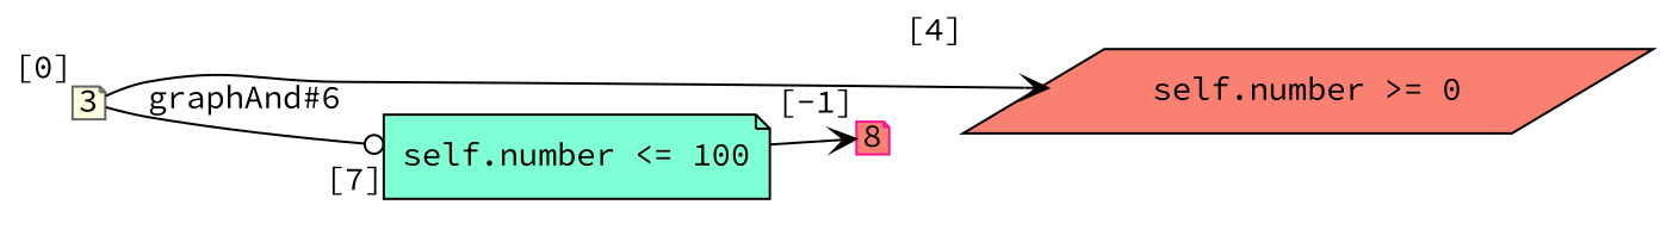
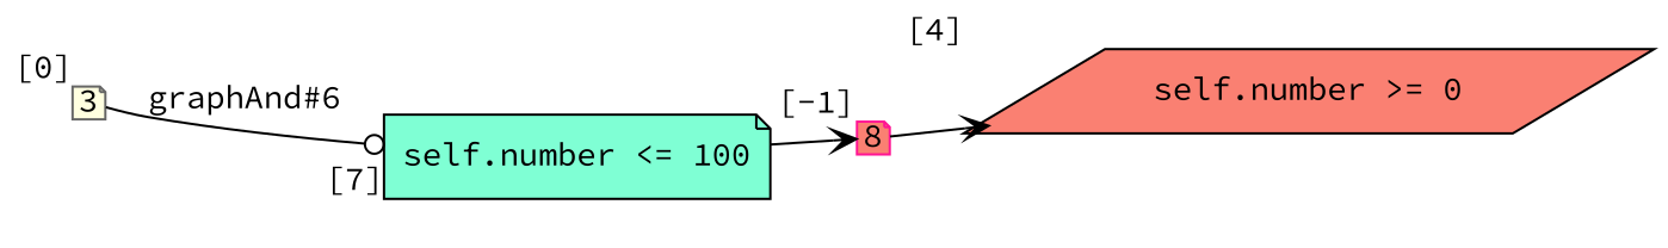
  digraph {
    fontname="Source Code Pro"
    rankdir=LR
    node [color=black fillcolor=salmon fontname="Source Code Pro" shape=note style=filled]
    edge [arrowhead=vee fontname="Source Code Pro"]
    3 [color=gray40 fillcolor=lightyellow fixedsize=true height=.2 width=.2 xlabel="[0]"]
    n2 [label="self.number >= 0" shape=parallelogram xlabel="[4]"]
    n3 [fillcolor=aquamarine label="self.number <= 100" xlabel="[7]"]
    8 [color=deeppink fixedsize=true height=.2 width=.2 xlabel="[-1]"]
-   3 -> n2
+   8 -> n2
    3 -> n3 [arrowhead=odot label="graphAnd#6"]
    n3 -> 8
  }
